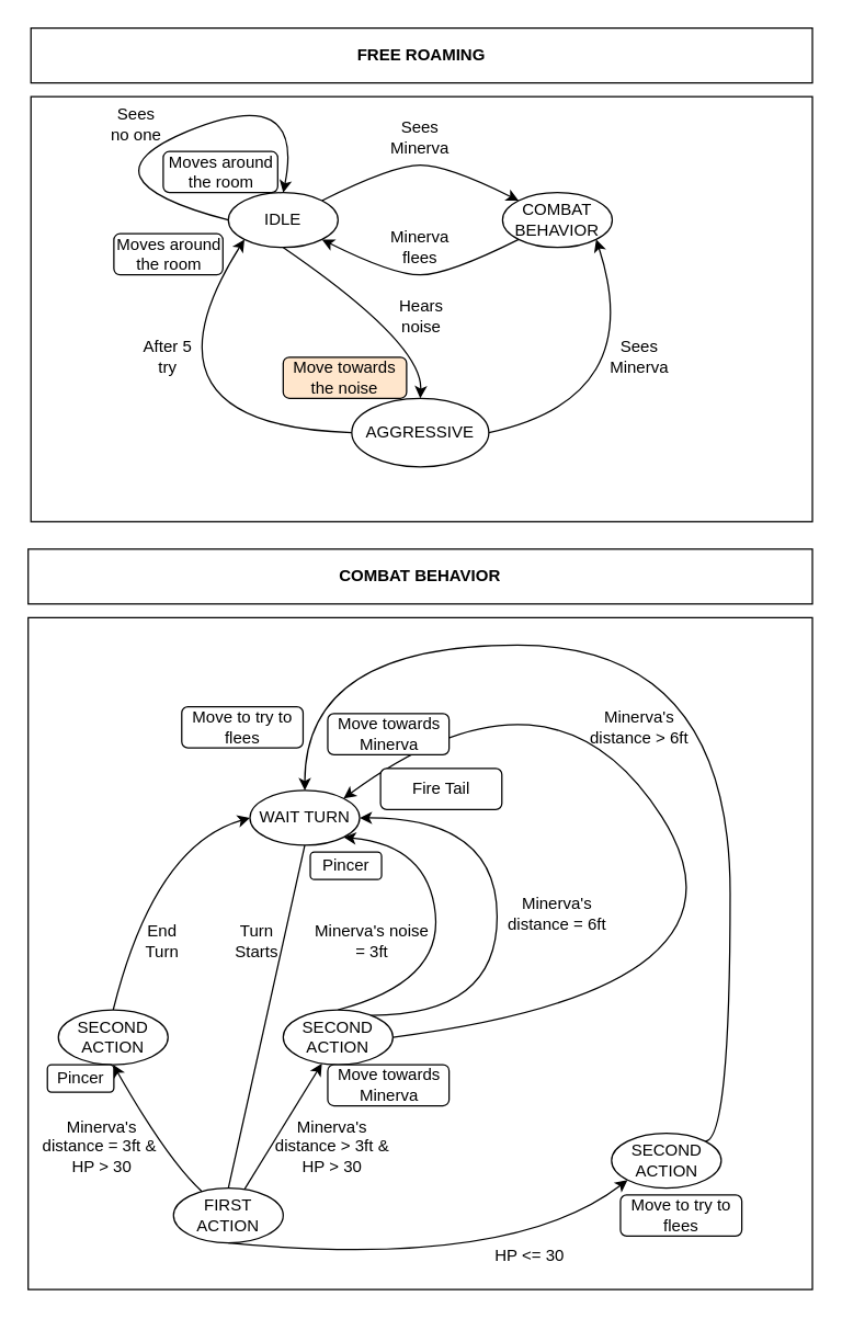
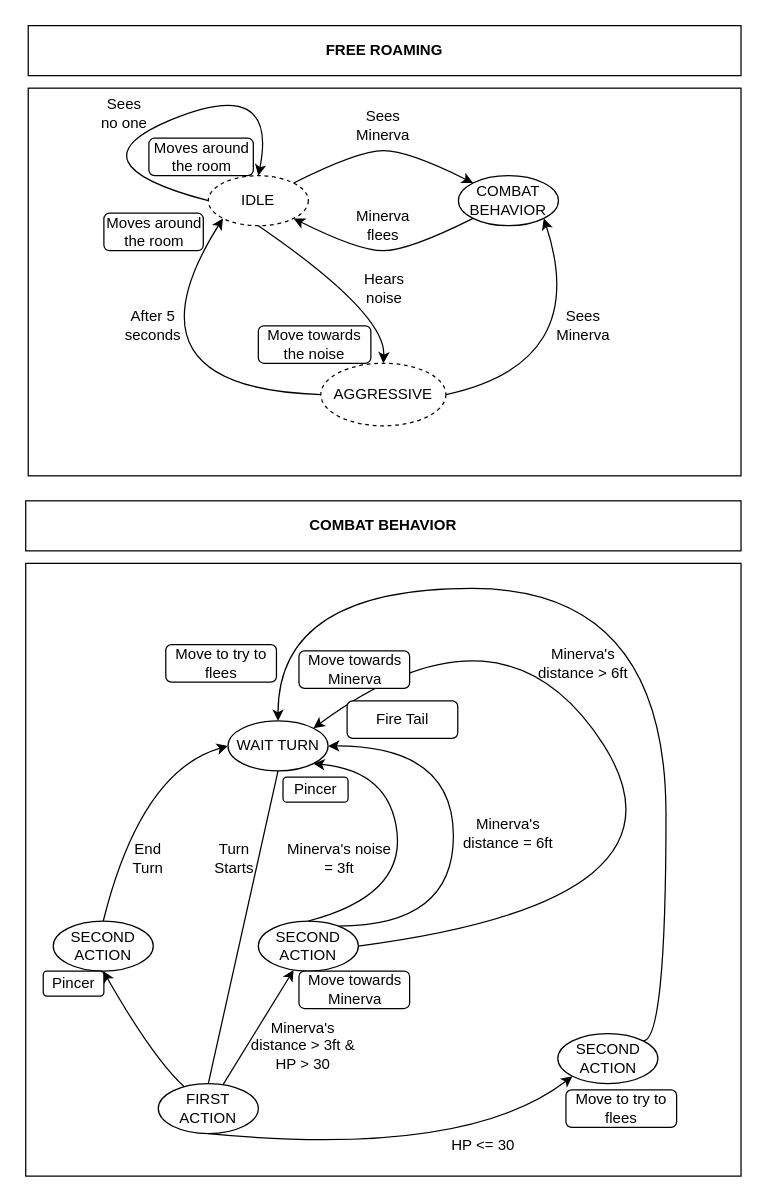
  <mxCell id="0" />
  <mxCell id="1" parent="0" />
  <mxCell id="2" value="&lt;b&gt;COMBAT BEHAVIOR&lt;/b&gt;" style="rounded=0;whiteSpace=wrap;html=1;" parent="1" vertex="1"><mxGeometry x="20" y="400" width="572" height="40" as="geometry" /></mxCell>
  <mxCell id="3" value="" style="rounded=0;whiteSpace=wrap;html=1;" parent="1" vertex="1"><mxGeometry x="22" y="70" width="570" height="310" as="geometry" /></mxCell>
- <mxCell id="4" value="IDLE" style="ellipse;whiteSpace=wrap;html=1;" parent="1" vertex="1"><mxGeometry x="166" y="140" width="80" height="40" as="geometry" /></mxCell>
+ <mxCell id="4" value="IDLE" style="ellipse;whiteSpace=wrap;html=1;dashed=1;" parent="1" vertex="1"><mxGeometry x="166" y="140" width="80" height="40" as="geometry" /></mxCell>
  <mxCell id="5" value="COMBAT BEHAVIOR" style="ellipse;whiteSpace=wrap;html=1;" parent="1" vertex="1"><mxGeometry x="366" y="140" width="80" height="40" as="geometry" /></mxCell>
  <mxCell id="6" value="" style="curved=1;endArrow=classic;html=1;entryX=0;entryY=0;entryDx=0;entryDy=0;exitX=1;exitY=0;exitDx=0;exitDy=0;" parent="1" source="4" target="5" edge="1"><mxGeometry width="50" height="50" relative="1" as="geometry"><mxPoint x="114" y="112" as="sourcePoint" /><mxPoint x="406" y="130" as="targetPoint" /><Array as="points"><mxPoint x="286" y="120" /><mxPoint x="326" y="120" /></Array></mxGeometry></mxCell>
  <mxCell id="7" value="Sees Minerva" style="text;html=1;strokeColor=none;fillColor=none;align=center;verticalAlign=middle;whiteSpace=wrap;rounded=0;" parent="1" vertex="1"><mxGeometry x="286" y="90" width="40" height="20" as="geometry" /></mxCell>
  <mxCell id="8" value="&lt;b&gt;FREE ROAMING&lt;/b&gt;" style="rounded=0;whiteSpace=wrap;html=1;" parent="1" vertex="1"><mxGeometry x="22" y="20" width="570" height="40" as="geometry" /></mxCell>
  <mxCell id="9" value="" style="curved=1;endArrow=classic;html=1;entryX=1;entryY=1;entryDx=0;entryDy=0;exitX=0;exitY=1;exitDx=0;exitDy=0;" parent="1" source="5" target="4" edge="1"><mxGeometry width="50" height="50" relative="1" as="geometry"><mxPoint x="356" y="240" as="sourcePoint" /><mxPoint x="406" y="190" as="targetPoint" /><Array as="points"><mxPoint x="326" y="200" /><mxPoint x="286" y="200" /></Array></mxGeometry></mxCell>
  <mxCell id="10" value="Minerva flees" style="text;html=1;strokeColor=none;fillColor=none;align=center;verticalAlign=middle;whiteSpace=wrap;rounded=0;" parent="1" vertex="1"><mxGeometry x="286" y="170" width="40" height="20" as="geometry" /></mxCell>
  <mxCell id="11" value="" style="curved=1;endArrow=classic;html=1;exitX=0;exitY=0.5;exitDx=0;exitDy=0;entryX=0.5;entryY=0;entryDx=0;entryDy=0;" parent="1" source="4" target="4" edge="1"><mxGeometry width="50" height="50" relative="1" as="geometry"><mxPoint x="342" y="160" as="sourcePoint" /><mxPoint x="392" y="110" as="targetPoint" /><Array as="points"><mxPoint x="52" y="130" /><mxPoint x="222" y="60" /></Array></mxGeometry></mxCell>
  <mxCell id="12" value="Sees no one" style="text;html=1;strokeColor=none;fillColor=none;align=center;verticalAlign=middle;whiteSpace=wrap;rounded=0;" parent="1" vertex="1"><mxGeometry x="78.5" y="80" width="40" height="20" as="geometry" /></mxCell>
  <mxCell id="13" value="Moves around the room" style="rounded=1;whiteSpace=wrap;html=1;" parent="1" vertex="1"><mxGeometry x="118.5" y="110" width="83.5" height="30" as="geometry" /></mxCell>
- <mxCell id="14" value="AGGRESSIVE" style="ellipse;whiteSpace=wrap;html=1;" parent="1" vertex="1"><mxGeometry x="256" y="290" width="100" height="50" as="geometry" /></mxCell>
+ <mxCell id="14" value="AGGRESSIVE" style="ellipse;whiteSpace=wrap;html=1;dashed=1;" parent="1" vertex="1"><mxGeometry x="256" y="290" width="100" height="50" as="geometry" /></mxCell>
  <mxCell id="15" value="" style="curved=1;endArrow=classic;html=1;exitX=0.5;exitY=1;exitDx=0;exitDy=0;entryX=0.5;entryY=0;entryDx=0;entryDy=0;" parent="1" source="4" target="14" edge="1"><mxGeometry width="50" height="50" relative="1" as="geometry"><mxPoint x="302" y="290" as="sourcePoint" /><mxPoint x="352" y="240" as="targetPoint" /><Array as="points"><mxPoint x="308" y="250" /></Array></mxGeometry></mxCell>
  <mxCell id="16" value="Hears noise" style="text;html=1;strokeColor=none;fillColor=none;align=center;verticalAlign=middle;whiteSpace=wrap;rounded=0;" parent="1" vertex="1"><mxGeometry x="287" y="220" width="40" height="20" as="geometry" /></mxCell>
- <mxCell id="17" value="Move towards the noise" style="rounded=1;whiteSpace=wrap;html=1;fillColor=#ffe6cc;" parent="1" vertex="1"><mxGeometry x="206" y="260" width="90" height="30" as="geometry" /></mxCell>
+ <mxCell id="17" value="Move towards the noise" style="rounded=1;whiteSpace=wrap;html=1;" parent="1" vertex="1"><mxGeometry x="206" y="260" width="90" height="30" as="geometry" /></mxCell>
  <mxCell id="18" value="" style="curved=1;endArrow=classic;html=1;exitX=0;exitY=0.5;exitDx=0;exitDy=0;entryX=0;entryY=1;entryDx=0;entryDy=0;" parent="1" source="14" target="4" edge="1"><mxGeometry width="50" height="50" relative="1" as="geometry"><mxPoint x="302" y="280" as="sourcePoint" /><mxPoint x="352" y="230" as="targetPoint" /><Array as="points"><mxPoint x="92" y="310" /></Array></mxGeometry></mxCell>
- <mxCell id="19" value="After 5 try" style="text;html=1;strokeColor=none;fillColor=none;align=center;verticalAlign=middle;whiteSpace=wrap;rounded=0;" parent="1" vertex="1"><mxGeometry x="102.25" y="250" width="40" height="20" as="geometry" /></mxCell>
+ <mxCell id="19" value="After 5 seconds" style="text;html=1;strokeColor=none;fillColor=none;align=center;verticalAlign=middle;whiteSpace=wrap;rounded=0;" parent="1" vertex="1"><mxGeometry x="102.25" y="250" width="40" height="20" as="geometry" /></mxCell>
  <mxCell id="20" value="Moves around the room" style="rounded=1;whiteSpace=wrap;html=1;" parent="1" vertex="1"><mxGeometry x="82.5" y="170" width="79.5" height="30" as="geometry" /></mxCell>
  <mxCell id="21" value="" style="curved=1;endArrow=classic;html=1;exitX=1;exitY=0.5;exitDx=0;exitDy=0;entryX=1;entryY=1;entryDx=0;entryDy=0;" parent="1" source="14" target="5" edge="1"><mxGeometry width="50" height="50" relative="1" as="geometry"><mxPoint x="302" y="280" as="sourcePoint" /><mxPoint x="352" y="230" as="targetPoint" /><Array as="points"><mxPoint x="472" y="290" /></Array></mxGeometry></mxCell>
  <mxCell id="22" value="Sees Minerva" style="text;html=1;strokeColor=none;fillColor=none;align=center;verticalAlign=middle;whiteSpace=wrap;rounded=0;" parent="1" vertex="1"><mxGeometry x="446" y="250" width="40" height="20" as="geometry" /></mxCell>
  <mxCell id="23" value="" style="rounded=0;whiteSpace=wrap;html=1;" parent="1" vertex="1"><mxGeometry x="20" y="450" width="572" height="490" as="geometry" /></mxCell>
  <mxCell id="24" value="WAIT TURN" style="ellipse;whiteSpace=wrap;html=1;" parent="1" vertex="1"><mxGeometry x="181.75" y="576" width="80" height="40" as="geometry" /></mxCell>
  <mxCell id="25" value="FIRST ACTION" style="ellipse;whiteSpace=wrap;html=1;" parent="1" vertex="1"><mxGeometry x="126" y="866" width="80" height="40" as="geometry" /></mxCell>
  <mxCell id="26" value="Turn Starts" style="text;html=1;strokeColor=none;fillColor=none;align=center;verticalAlign=middle;whiteSpace=wrap;rounded=0;" parent="1" vertex="1"><mxGeometry x="166.5" y="676" width="40" height="20" as="geometry" /></mxCell>
  <mxCell id="27" value="SECOND ACTION" style="ellipse;whiteSpace=wrap;html=1;" parent="1" vertex="1"><mxGeometry x="42" y="736" width="80" height="40" as="geometry" /></mxCell>
  <mxCell id="28" style="edgeStyle=orthogonalEdgeStyle;orthogonalLoop=1;jettySize=auto;html=1;entryX=1;entryY=0.5;entryDx=0;entryDy=0;curved=1;" edge="1" parent="1" source="29" target="24"><mxGeometry relative="1" as="geometry"><Array as="points"><mxPoint x="362" y="740" /><mxPoint x="362" y="596" /></Array></mxGeometry></mxCell>
  <mxCell id="29" value="SECOND ACTION" style="ellipse;whiteSpace=wrap;html=1;" parent="1" vertex="1"><mxGeometry x="206" y="736" width="80" height="40" as="geometry" /></mxCell>
  <mxCell id="30" value="" style="endArrow=none;html=1;entryX=0.5;entryY=0;entryDx=0;entryDy=0;exitX=0.5;exitY=1;exitDx=0;exitDy=0;" parent="1" source="24" target="25" edge="1"><mxGeometry width="50" height="50" relative="1" as="geometry"><mxPoint x="271.75" y="566" as="sourcePoint" /><mxPoint x="321.75" y="516" as="targetPoint" /></mxGeometry></mxCell>
  <mxCell id="31" value="" style="curved=1;endArrow=classic;html=1;entryX=0.5;entryY=1;entryDx=0;entryDy=0;" parent="1" source="25" target="27" edge="1"><mxGeometry width="50" height="50" relative="1" as="geometry"><mxPoint x="271.75" y="566" as="sourcePoint" /><mxPoint x="321.75" y="516" as="targetPoint" /><Array as="points"><mxPoint x="122" y="846" /></Array></mxGeometry></mxCell>
  <mxCell id="32" value="" style="endArrow=classic;html=1;arcSize=20;rounded=0;" parent="1" source="25" target="29" edge="1"><mxGeometry width="50" height="50" relative="1" as="geometry"><mxPoint x="481.75" y="621" as="sourcePoint" /><mxPoint x="441.75" y="681" as="targetPoint" /><Array as="points" /></mxGeometry></mxCell>
- <mxCell id="33" value="Minerva's distance = 3ft &amp;amp;&amp;nbsp;&lt;br&gt;HP &amp;gt; 30" style="text;html=1;strokeColor=none;fillColor=none;align=center;verticalAlign=middle;whiteSpace=wrap;rounded=0;" parent="1" vertex="1"><mxGeometry x="28.5" y="826" width="90" height="20" as="geometry" /></mxCell>
  <mxCell id="34" value="Pincer" style="rounded=1;whiteSpace=wrap;html=1;" parent="1" vertex="1"><mxGeometry x="34" y="776" width="48.5" height="20" as="geometry" /></mxCell>
  <mxCell id="35" value="Minerva's distance &amp;gt; 3ft &amp;amp; HP &amp;gt; 30" style="text;html=1;strokeColor=none;fillColor=none;align=center;verticalAlign=middle;whiteSpace=wrap;rounded=0;" parent="1" vertex="1"><mxGeometry x="197" y="826" width="90" height="20" as="geometry" /></mxCell>
  <mxCell id="36" value="Move towards Minerva" style="rounded=1;whiteSpace=wrap;html=1;" parent="1" vertex="1"><mxGeometry x="238.5" y="776" width="88.5" height="30" as="geometry" /></mxCell>
  <mxCell id="37" value="" style="curved=1;endArrow=classic;html=1;entryX=0;entryY=0.5;entryDx=0;entryDy=0;exitX=0.5;exitY=0;exitDx=0;exitDy=0;" parent="1" source="27" target="24" edge="1"><mxGeometry width="50" height="50" relative="1" as="geometry"><mxPoint x="-28.25" y="796" as="sourcePoint" /><mxPoint x="21.75" y="746" as="targetPoint" /><Array as="points"><mxPoint x="112" y="616" /></Array></mxGeometry></mxCell>
  <mxCell id="38" value="" style="curved=1;endArrow=classic;html=1;exitX=1;exitY=0.5;exitDx=0;exitDy=0;entryX=1;entryY=0;entryDx=0;entryDy=0;" parent="1" source="29" target="24" edge="1"><mxGeometry width="50" height="50" relative="1" as="geometry"><mxPoint x="361.75" y="781" as="sourcePoint" /><mxPoint x="411.75" y="731" as="targetPoint" /><Array as="points"><mxPoint x="562" y="720" /><mxPoint x="402" y="470" /></Array></mxGeometry></mxCell>
  <mxCell id="39" value="End Turn" style="text;html=1;strokeColor=none;fillColor=none;align=center;verticalAlign=middle;whiteSpace=wrap;rounded=0;" parent="1" vertex="1"><mxGeometry x="97.75" y="676" width="40" height="20" as="geometry" /></mxCell>
  <mxCell id="40" value="Minerva's distance &amp;gt; 6ft" style="text;html=1;strokeColor=none;fillColor=none;align=center;verticalAlign=middle;whiteSpace=wrap;rounded=0;" parent="1" vertex="1"><mxGeometry x="426" y="520" width="80" height="20" as="geometry" /></mxCell>
  <mxCell id="41" value="" style="curved=1;endArrow=classic;html=1;exitX=0.5;exitY=0;exitDx=0;exitDy=0;entryX=1;entryY=1;entryDx=0;entryDy=0;" parent="1" source="29" target="24" edge="1"><mxGeometry width="50" height="50" relative="1" as="geometry"><mxPoint x="251.75" y="746" as="sourcePoint" /><mxPoint x="301.75" y="696" as="targetPoint" /><Array as="points"><mxPoint x="322" y="716" /><mxPoint x="312" y="616" /></Array></mxGeometry></mxCell>
  <mxCell id="42" value="Minerva's noise = 3ft" style="text;html=1;strokeColor=none;fillColor=none;align=center;verticalAlign=middle;whiteSpace=wrap;rounded=0;" parent="1" vertex="1"><mxGeometry x="225.75" y="676" width="90" height="20" as="geometry" /></mxCell>
  <mxCell id="43" value="Pincer" style="rounded=1;whiteSpace=wrap;html=1;" parent="1" vertex="1"><mxGeometry x="225.75" y="621" width="52" height="20" as="geometry" /></mxCell>
  <mxCell id="44" value="Move towards Minerva" style="rounded=1;whiteSpace=wrap;html=1;" parent="1" vertex="1"><mxGeometry x="238.5" y="520" width="88.5" height="30" as="geometry" /></mxCell>
  <mxCell id="45" style="edgeStyle=orthogonalEdgeStyle;orthogonalLoop=1;jettySize=auto;html=1;entryX=0.5;entryY=0;entryDx=0;entryDy=0;curved=1;exitX=1;exitY=0;exitDx=0;exitDy=0;" parent="1" source="46" target="24" edge="1"><mxGeometry relative="1" as="geometry"><Array as="points"><mxPoint x="532" y="832" /><mxPoint x="532" y="470" /><mxPoint x="222" y="470" /></Array></mxGeometry></mxCell>
  <mxCell id="46" value="SECOND ACTION" style="ellipse;whiteSpace=wrap;html=1;" parent="1" vertex="1"><mxGeometry x="445.5" y="826" width="80" height="40" as="geometry" /></mxCell>
  <mxCell id="47" value="" style="curved=1;endArrow=classic;html=1;exitX=0.5;exitY=1;exitDx=0;exitDy=0;entryX=0;entryY=1;entryDx=0;entryDy=0;" parent="1" source="25" target="46" edge="1"><mxGeometry width="50" height="50" relative="1" as="geometry"><mxPoint x="351.5" y="736" as="sourcePoint" /><mxPoint x="401.5" y="686" as="targetPoint" /><Array as="points"><mxPoint x="371.5" y="926" /></Array></mxGeometry></mxCell>
  <mxCell id="48" value="HP &amp;lt;= 30" style="text;html=1;strokeColor=none;fillColor=none;align=center;verticalAlign=middle;whiteSpace=wrap;rounded=0;" parent="1" vertex="1"><mxGeometry x="356" y="906" width="59.75" height="20" as="geometry" /></mxCell>
  <mxCell id="49" value="Move to try to flees" style="rounded=1;whiteSpace=wrap;html=1;" parent="1" vertex="1"><mxGeometry x="452" y="871" width="88.5" height="30" as="geometry" /></mxCell>
  <mxCell id="50" value="Move to try to flees" style="rounded=1;whiteSpace=wrap;html=1;" parent="1" vertex="1"><mxGeometry x="132" y="515" width="88.5" height="30" as="geometry" /></mxCell>
  <mxCell id="51" value="Minerva's distance = 6ft" style="text;html=1;strokeColor=none;fillColor=none;align=center;verticalAlign=middle;whiteSpace=wrap;rounded=0;" vertex="1" parent="1"><mxGeometry x="365.5" y="656" width="80" height="20" as="geometry" /></mxCell>
  <mxCell id="52" value="Fire Tail" style="rounded=1;whiteSpace=wrap;html=1;" vertex="1" parent="1"><mxGeometry x="277" y="560" width="88.5" height="30" as="geometry" /></mxCell>
